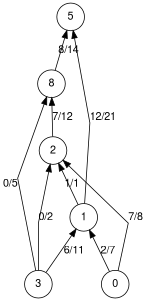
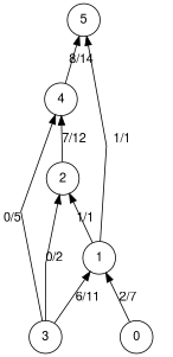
  digraph {
    fontname="Helvetica,Arial,sans-serif"
    rankdir=BT
    splines=false
    node [fontname="Helvetica,Arial,sans-serif" shape=circle]
    edge [fontname="Helvetica,Arial,sans-serif"]
-   4 [label=8]
+   4
    5
    1
    2
    3
    0
    4 -> 5 [label="8/14"]
-   1 -> 5 [label="12/21"]
+   1 -> 5 [label="1/1"]
    1 -> 2 [label="1/1"]
    2 -> 4 [label="7/12"]
    3 -> 4 [label="0/5"]
    3 -> 1 [label="6/11"]
    3 -> 2 [label="0/2"]
    0 -> 1 [label="2/7"]
-   0 -> 2 [label="7/8"]
  }
